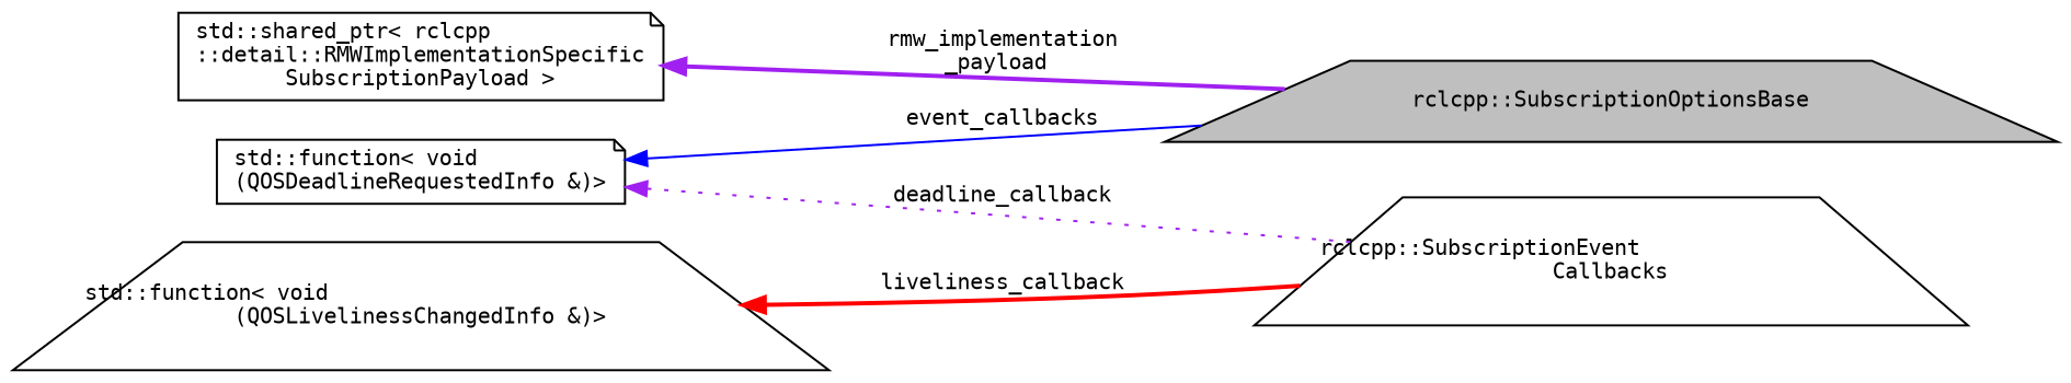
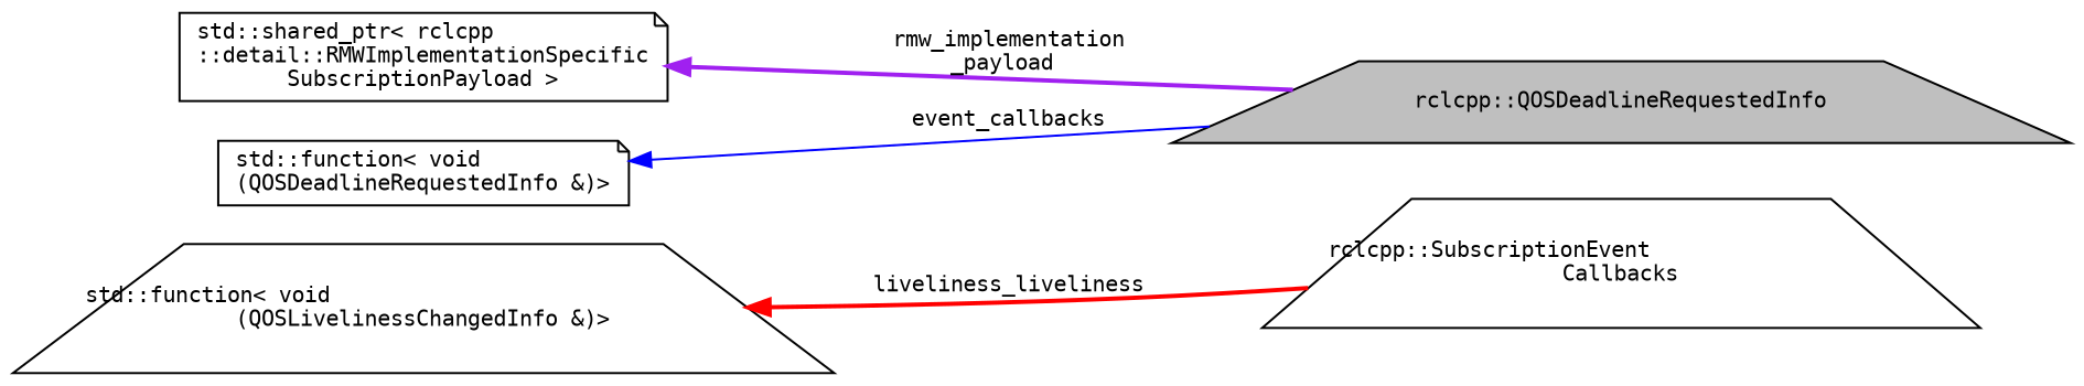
  digraph {
    fontname="DejaVu Sans Mono"
    rankdir=LR
    node [color=black fillcolor=white fontname="DejaVu Sans Mono" fontsize=10 shape=trapezium style=filled]
    edge [color=purple dir=back fontname="DejaVu Sans Mono" fontsize=10 labelfontname=Helvetica labelfontsize=10 style=bold]
-   n1 [fillcolor=grey75 fontcolor=black height=0.2 label="rclcpp::SubscriptionOptionsBase" width=0.4]
+   n1 [fillcolor=grey75 fontcolor=black height=0.2 label="rclcpp::QOSDeadlineRequestedInfo" width=0.4]
    n2 [height=0.2 label="std::shared_ptr\< rclcpp\l::detail::RMWImplementationSpecific\lSubscriptionPayload \>" shape=note width=0.4]
    n3 [height=0.2 label="rclcpp::SubscriptionEvent\lCallbacks" width=0.4]
    n4 [height=0.2 label="std::function\< void\l(QOSDeadlineRequestedInfo &)\>" shape=note width=0.4]
    n5 [height=0.2 label="std::function\< void\l(QOSLivelinessChangedInfo &)\>" width=0.4]
    n2 -> n1 [label=" rmw_implementation\l_payload"]
    n4 -> n1 [color=blue label=" event_callbacks" style=solid]
-   n4 -> n3 [label=" deadline_callback" style=dotted]
-   n5 -> n3 [color=red label=" liveliness_callback"]
+   n5 -> n3 [color=red label=" liveliness_liveliness"]
  }
